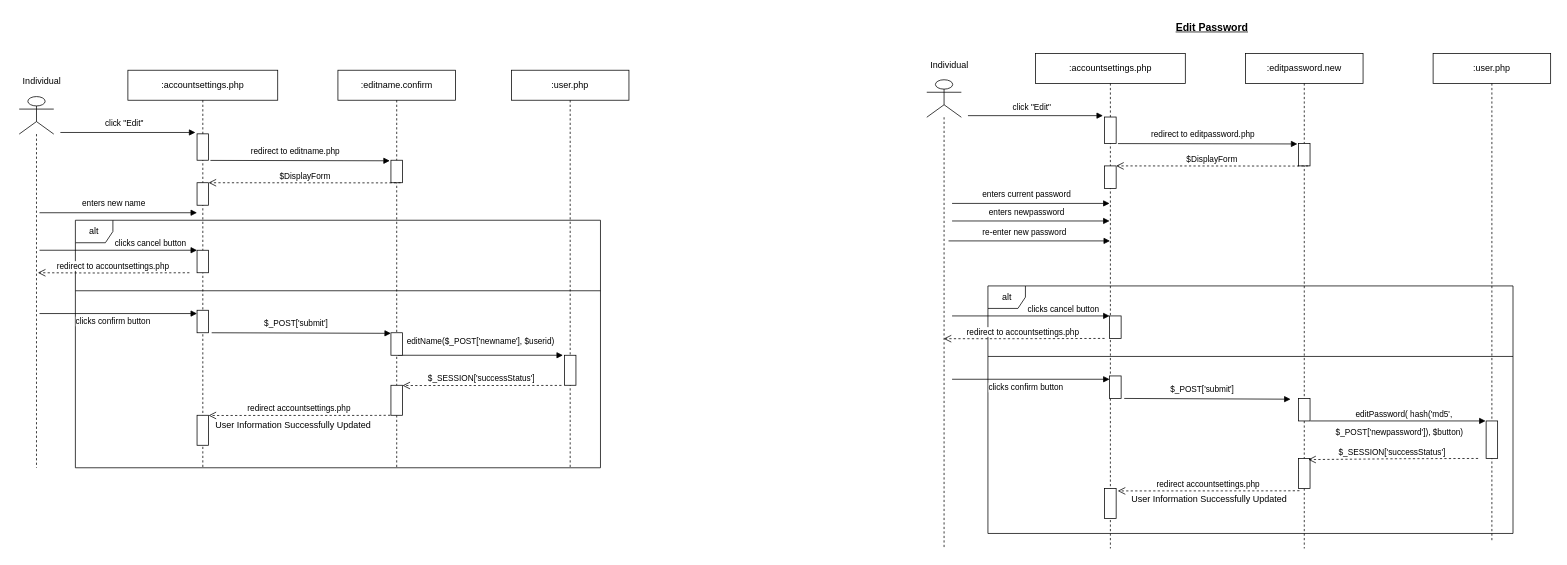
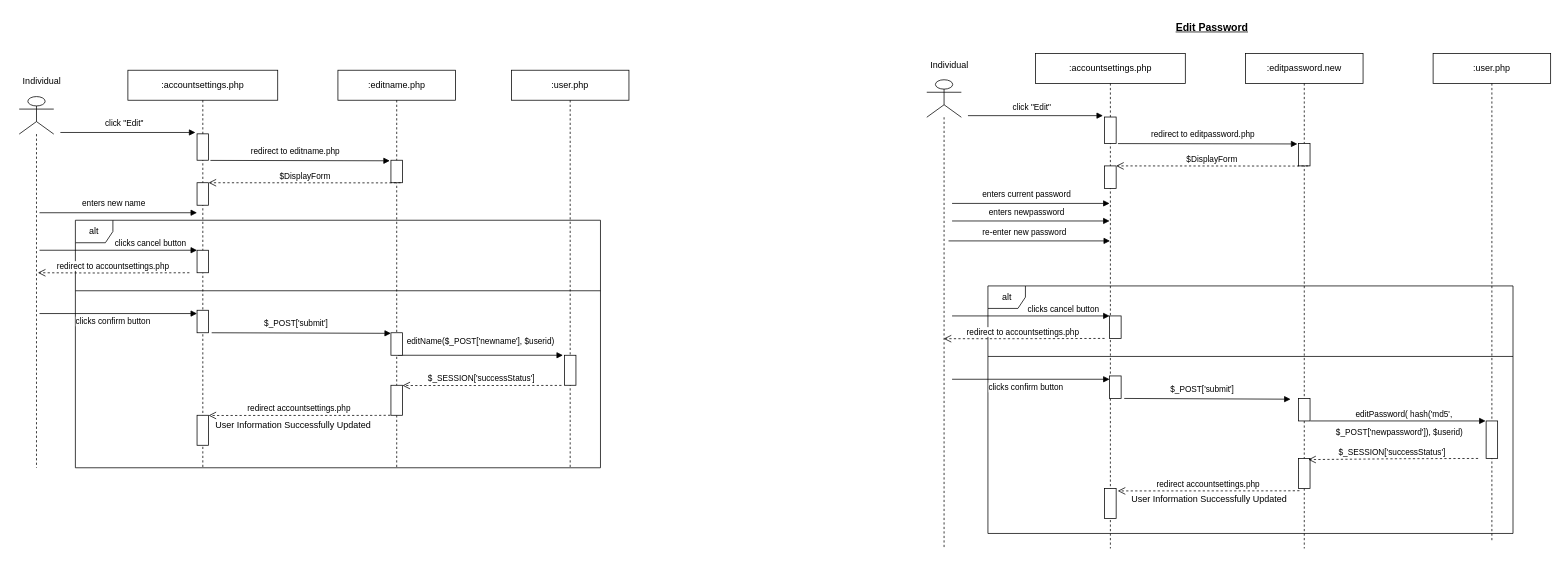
  <mxCell id="0" />
  <mxCell id="1" parent="0" />
  <mxCell id="2" value="alt" style="shape=umlFrame;whiteSpace=wrap;html=1;width=50;height=30;" parent="1" vertex="1"><mxGeometry x="100" y="293" width="700" height="330" as="geometry" /></mxCell>
  <mxCell id="3" value=":user.php" style="shape=umlLifeline;perimeter=lifelinePerimeter;whiteSpace=wrap;html=1;container=0;collapsible=0;recursiveResize=0;outlineConnect=0;" parent="1" vertex="1"><mxGeometry x="681.25" y="93" width="156.72" height="530" as="geometry" /></mxCell>
  <mxCell id="4" value="click &quot;Edit&quot;" style="html=1;verticalAlign=bottom;endArrow=block;rounded=0;elbow=vertical;" parent="1" edge="1"><mxGeometry x="-0.059" y="3" width="80" relative="1" as="geometry"><mxPoint x="80" y="176" as="sourcePoint" /><mxPoint x="260" y="176" as="targetPoint" /><mxPoint as="offset" /></mxGeometry></mxCell>
  <mxCell id="5" value="" style="shape=umlLifeline;participant=umlActor;perimeter=lifelinePerimeter;whiteSpace=wrap;html=1;container=0;collapsible=0;recursiveResize=0;verticalAlign=top;spacingTop=36;outlineConnect=0;fontFamily=Helvetica;fontSize=12;fontColor=default;align=center;strokeColor=default;fillColor=default;size=50;" parent="1" vertex="1"><mxGeometry x="25.1" y="128.14" width="46.09" height="494.86" as="geometry" /></mxCell>
  <mxCell id="6" value="Individual" style="text;html=1;align=center;verticalAlign=middle;resizable=1;points=[];autosize=1;strokeColor=none;fillColor=none;container=0;movable=1;rotatable=1;deletable=1;editable=1;connectable=1;locked=0;" parent="1" vertex="1"><mxGeometry x="20.1" y="93" width="70" height="30" as="geometry" /></mxCell>
  <mxCell id="7" value=":accountsettings.php" style="shape=umlLifeline;perimeter=lifelinePerimeter;whiteSpace=wrap;html=1;container=0;collapsible=0;recursiveResize=0;outlineConnect=0;" parent="1" vertex="1"><mxGeometry x="170" y="93" width="199.75" height="530" as="geometry" /></mxCell>
  <mxCell id="8" value="" style="html=1;points=[];perimeter=orthogonalPerimeter;container=0;" parent="1" vertex="1"><mxGeometry x="262.19" y="243" width="15.37" height="30" as="geometry" /></mxCell>
  <mxCell id="9" value="redirect accountsettings.php" style="html=1;verticalAlign=bottom;endArrow=open;dashed=1;endSize=8;rounded=0;elbow=vertical;" parent="1" edge="1"><mxGeometry x="0.004" relative="1" as="geometry"><mxPoint x="519.832" y="553" as="sourcePoint" /><mxPoint x="277.563" y="553.28" as="targetPoint" /><mxPoint as="offset" /><Array as="points"><mxPoint x="499.857" y="553.189" /></Array></mxGeometry></mxCell>
  <mxCell id="10" value="" style="html=1;points=[];perimeter=orthogonalPerimeter;container=0;" parent="1" vertex="1"><mxGeometry x="262.19" y="177.83" width="15.37" height="35.17" as="geometry" /></mxCell>
  <mxCell id="11" value="editName($_POST['newname'], $userid)" style="html=1;verticalAlign=bottom;endArrow=block;rounded=0;" parent="1" edge="1"><mxGeometry x="-0.002" y="9" width="80" relative="1" as="geometry"><mxPoint x="530" y="473" as="sourcePoint" /><mxPoint x="750" y="473" as="targetPoint" /><mxPoint as="offset" /></mxGeometry></mxCell>
- <mxCell id="12" value=":editname.confirm" style="shape=umlLifeline;perimeter=lifelinePerimeter;whiteSpace=wrap;html=1;container=0;collapsible=0;recursiveResize=0;outlineConnect=0;" parent="1" vertex="1"><mxGeometry x="450" y="93" width="156.72" height="530" as="geometry" /></mxCell>
+ <mxCell id="12" value=":editname.php" style="shape=umlLifeline;perimeter=lifelinePerimeter;whiteSpace=wrap;html=1;container=0;collapsible=0;recursiveResize=0;outlineConnect=0;" parent="1" vertex="1"><mxGeometry x="450" y="93" width="156.72" height="530" as="geometry" /></mxCell>
  <mxCell id="13" value="redirect to editname.php" style="html=1;verticalAlign=bottom;endArrow=block;rounded=0;elbow=vertical;entryX=-0.096;entryY=0.025;entryDx=0;entryDy=0;entryPerimeter=0;" parent="1" target="14" edge="1"><mxGeometry x="-0.059" y="3" width="80" relative="1" as="geometry"><mxPoint x="280" y="213.24" as="sourcePoint" /><mxPoint x="492.45" y="213.002" as="targetPoint" /><mxPoint as="offset" /></mxGeometry></mxCell>
  <mxCell id="14" value="" style="html=1;points=[];perimeter=orthogonalPerimeter;container=0;" parent="1" vertex="1"><mxGeometry x="520.67" y="213" width="15.37" height="30" as="geometry" /></mxCell>
  <mxCell id="15" value="$DisplayForm" style="html=1;verticalAlign=bottom;endArrow=open;dashed=1;endSize=8;rounded=0;elbow=vertical;" parent="1" edge="1"><mxGeometry x="0.002" relative="1" as="geometry"><mxPoint x="533.602" y="243" as="sourcePoint" /><mxPoint x="277.56" y="243" as="targetPoint" /><mxPoint as="offset" /><Array as="points"><mxPoint x="513.627" y="243.189" /></Array></mxGeometry></mxCell>
  <mxCell id="16" value="enters new name" style="html=1;verticalAlign=bottom;endArrow=block;rounded=0;elbow=vertical;" parent="1" edge="1"><mxGeometry x="-0.059" y="3" width="80" relative="1" as="geometry"><mxPoint x="52.19" y="283" as="sourcePoint" /><mxPoint x="262.19" y="283" as="targetPoint" /><mxPoint as="offset" /></mxGeometry></mxCell>
  <mxCell id="17" value="clicks confirm button" style="html=1;verticalAlign=bottom;endArrow=block;rounded=0;elbow=vertical;" parent="1" edge="1"><mxGeometry x="-0.069" y="-20" width="80" relative="1" as="geometry"><mxPoint x="52.19" y="417.41" as="sourcePoint" /><mxPoint x="262.19" y="417.41" as="targetPoint" /><mxPoint as="offset" /></mxGeometry></mxCell>
  <mxCell id="18" value="" style="html=1;points=[];perimeter=orthogonalPerimeter;container=0;" parent="1" vertex="1"><mxGeometry x="262.19" y="413" width="15.37" height="30" as="geometry" /></mxCell>
  <mxCell id="19" value="$_POST['submit']" style="html=1;verticalAlign=bottom;endArrow=block;rounded=0;elbow=vertical;entryX=-0.096;entryY=0.025;entryDx=0;entryDy=0;entryPerimeter=0;" parent="1" edge="1"><mxGeometry x="-0.059" y="3" width="80" relative="1" as="geometry"><mxPoint x="281.67" y="443" as="sourcePoint" /><mxPoint x="520.67" y="443.76" as="targetPoint" /><mxPoint as="offset" /></mxGeometry></mxCell>
  <mxCell id="20" value="" style="html=1;points=[];perimeter=orthogonalPerimeter;container=0;" parent="1" vertex="1"><mxGeometry x="520.67" y="443" width="15.37" height="30" as="geometry" /></mxCell>
  <mxCell id="21" value="clicks cancel button" style="html=1;verticalAlign=bottom;endArrow=block;rounded=0;elbow=vertical;" parent="1" edge="1"><mxGeometry x="0.408" width="80" relative="1" as="geometry"><mxPoint x="52.19" y="333" as="sourcePoint" /><mxPoint x="262.19" y="333" as="targetPoint" /><mxPoint as="offset" /></mxGeometry></mxCell>
  <mxCell id="22" value="" style="html=1;points=[];perimeter=orthogonalPerimeter;container=0;" parent="1" vertex="1"><mxGeometry x="751.93" y="473" width="15.37" height="40" as="geometry" /></mxCell>
  <mxCell id="23" value="" style="html=1;points=[];perimeter=orthogonalPerimeter;container=0;" parent="1" vertex="1"><mxGeometry x="520.67" y="513" width="15.37" height="40" as="geometry" /></mxCell>
  <mxCell id="24" value="$_SESSION['successStatus']" style="html=1;verticalAlign=bottom;endArrow=open;dashed=1;endSize=8;rounded=0;elbow=vertical;exitX=-0.256;exitY=1.005;exitDx=0;exitDy=0;exitPerimeter=0;" parent="1" source="22" target="23" edge="1"><mxGeometry x="0.012" relative="1" as="geometry"><mxPoint x="742.19" y="513" as="sourcePoint" /><mxPoint x="560" y="513" as="targetPoint" /><mxPoint as="offset" /><Array as="points"><mxPoint x="628.919" y="513.352" /></Array></mxGeometry></mxCell>
  <mxCell id="25" value="" style="html=1;points=[];perimeter=orthogonalPerimeter;container=0;" parent="1" vertex="1"><mxGeometry x="262.19" y="553" width="15.37" height="40" as="geometry" /></mxCell>
  <mxCell id="26" value="User Information Successfully Updated" style="text;whiteSpace=wrap;html=1;" parent="1" vertex="1"><mxGeometry x="284.93" y="553" width="240" height="40" as="geometry" /></mxCell>
  <mxCell id="27" value="" style="line;strokeWidth=1;fillColor=none;align=left;verticalAlign=middle;spacingTop=-1;spacingLeft=3;spacingRight=3;rotatable=0;labelPosition=right;points=[];portConstraint=eastwest;strokeColor=inherit;" parent="1" vertex="1"><mxGeometry x="100.1" y="383" width="699.9" height="8" as="geometry" /></mxCell>
  <mxCell id="28" value="" style="html=1;points=[];perimeter=orthogonalPerimeter;container=0;" parent="1" vertex="1"><mxGeometry x="262.19" y="333" width="15.37" height="30" as="geometry" /></mxCell>
  <mxCell id="29" value="alt" style="shape=umlFrame;whiteSpace=wrap;html=1;width=50;height=30;" parent="1" vertex="1"><mxGeometry x="1316.53" y="380.57" width="700" height="330" as="geometry" /></mxCell>
  <mxCell id="30" value=":user.php" style="shape=umlLifeline;perimeter=lifelinePerimeter;whiteSpace=wrap;html=1;container=0;collapsible=0;recursiveResize=0;outlineConnect=0;" parent="1" vertex="1"><mxGeometry x="1910" y="70.57" width="156.72" height="650" as="geometry" /></mxCell>
  <mxCell id="31" value="click &quot;Edit&quot;" style="html=1;verticalAlign=bottom;endArrow=block;rounded=0;elbow=vertical;" parent="1" edge="1"><mxGeometry x="-0.059" y="3" width="80" relative="1" as="geometry"><mxPoint x="1289.9" y="153.57" as="sourcePoint" /><mxPoint x="1469.9" y="153.57" as="targetPoint" /><mxPoint as="offset" /></mxGeometry></mxCell>
  <mxCell id="32" value="" style="shape=umlLifeline;participant=umlActor;perimeter=lifelinePerimeter;whiteSpace=wrap;html=1;container=0;collapsible=0;recursiveResize=0;verticalAlign=top;spacingTop=36;outlineConnect=0;fontFamily=Helvetica;fontSize=12;fontColor=default;align=center;strokeColor=default;fillColor=default;size=50;" parent="1" vertex="1"><mxGeometry x="1235" y="105.71" width="46.09" height="624.86" as="geometry" /></mxCell>
  <mxCell id="33" value="Individual" style="text;html=1;align=center;verticalAlign=middle;resizable=1;points=[];autosize=1;strokeColor=none;fillColor=none;container=0;movable=1;rotatable=1;deletable=1;editable=1;connectable=1;locked=0;" parent="1" vertex="1"><mxGeometry x="1230" y="70.57" width="70" height="30" as="geometry" /></mxCell>
  <mxCell id="34" value=":accountsettings.php" style="shape=umlLifeline;perimeter=lifelinePerimeter;whiteSpace=wrap;html=1;container=0;collapsible=0;recursiveResize=0;outlineConnect=0;" parent="1" vertex="1"><mxGeometry x="1379.9" y="70.57" width="199.75" height="660" as="geometry" /></mxCell>
  <mxCell id="35" value="" style="html=1;points=[];perimeter=orthogonalPerimeter;container=0;" parent="1" vertex="1"><mxGeometry x="1472.09" y="220.57" width="15.37" height="30" as="geometry" /></mxCell>
  <mxCell id="36" value="redirect accountsettings.php" style="html=1;verticalAlign=bottom;endArrow=open;dashed=1;endSize=8;rounded=0;elbow=vertical;" parent="1" edge="1"><mxGeometry x="0.004" relative="1" as="geometry"><mxPoint x="1731.842" y="653.57" as="sourcePoint" /><mxPoint x="1489.573" y="653.85" as="targetPoint" /><mxPoint as="offset" /><Array as="points"><mxPoint x="1711.867" y="653.759" /></Array></mxGeometry></mxCell>
  <mxCell id="37" value="" style="html=1;points=[];perimeter=orthogonalPerimeter;container=0;" parent="1" vertex="1"><mxGeometry x="1472.09" y="155.4" width="15.37" height="35.17" as="geometry" /></mxCell>
  <mxCell id="38" value="editPassword( hash('md5'," style="html=1;verticalAlign=bottom;endArrow=block;rounded=0;" parent="1" edge="1"><mxGeometry x="0.058" width="80" relative="1" as="geometry"><mxPoint x="1746.53" y="560.57" as="sourcePoint" /><mxPoint x="1980" y="560.57" as="targetPoint" /><mxPoint as="offset" /></mxGeometry></mxCell>
  <mxCell id="39" value=":editpassword.new" style="shape=umlLifeline;perimeter=lifelinePerimeter;whiteSpace=wrap;html=1;container=0;collapsible=0;recursiveResize=0;outlineConnect=0;" parent="1" vertex="1"><mxGeometry x="1659.9" y="70.57" width="156.72" height="660" as="geometry" /></mxCell>
  <mxCell id="40" value="&lt;font style=&quot;font-size: 14px;&quot;&gt;&lt;b&gt;&lt;u&gt;Edit Password&lt;/u&gt;&lt;/b&gt;&lt;/font&gt;" style="text;html=1;align=center;verticalAlign=middle;resizable=0;points=[];autosize=1;strokeColor=none;fillColor=none;" parent="1" vertex="1"><mxGeometry x="1555.46" y="20.57" width="120" height="30" as="geometry" /></mxCell>
  <mxCell id="41" value="redirect to&amp;nbsp;editpassword.php" style="html=1;verticalAlign=bottom;endArrow=block;rounded=0;elbow=vertical;entryX=-0.096;entryY=0.025;entryDx=0;entryDy=0;entryPerimeter=0;" parent="1" target="42" edge="1"><mxGeometry x="-0.059" y="3" width="80" relative="1" as="geometry"><mxPoint x="1489.9" y="190.81" as="sourcePoint" /><mxPoint x="1702.35" y="190.572" as="targetPoint" /><mxPoint as="offset" /></mxGeometry></mxCell>
  <mxCell id="42" value="" style="html=1;points=[];perimeter=orthogonalPerimeter;container=0;" parent="1" vertex="1"><mxGeometry x="1730.57" y="190.57" width="15.37" height="30" as="geometry" /></mxCell>
  <mxCell id="43" value="$DisplayForm" style="html=1;verticalAlign=bottom;endArrow=open;dashed=1;endSize=8;rounded=0;elbow=vertical;" parent="1" edge="1"><mxGeometry x="0.004" relative="1" as="geometry"><mxPoint x="1743.502" y="220.57" as="sourcePoint" /><mxPoint x="1487.46" y="220.57" as="targetPoint" /><mxPoint as="offset" /><Array as="points"><mxPoint x="1723.527" y="220.759" /></Array></mxGeometry></mxCell>
  <mxCell id="44" value="enters current password" style="html=1;verticalAlign=bottom;endArrow=block;rounded=0;elbow=vertical;" parent="1" edge="1"><mxGeometry x="-0.059" y="3" width="80" relative="1" as="geometry"><mxPoint x="1268.72" y="270.57" as="sourcePoint" /><mxPoint x="1478.72" y="270.57" as="targetPoint" /><mxPoint as="offset" /></mxGeometry></mxCell>
  <mxCell id="45" value="clicks confirm button" style="html=1;verticalAlign=bottom;endArrow=block;rounded=0;elbow=vertical;" parent="1" edge="1"><mxGeometry x="-0.069" y="-20" width="80" relative="1" as="geometry"><mxPoint x="1268.72" y="504.98" as="sourcePoint" /><mxPoint x="1478.72" y="504.98" as="targetPoint" /><mxPoint as="offset" /></mxGeometry></mxCell>
  <mxCell id="46" value="" style="html=1;points=[];perimeter=orthogonalPerimeter;container=0;" parent="1" vertex="1"><mxGeometry x="1478.72" y="500.57" width="15.37" height="30" as="geometry" /></mxCell>
  <mxCell id="47" value="$_POST['submit']" style="html=1;verticalAlign=bottom;endArrow=block;rounded=0;elbow=vertical;" parent="1" edge="1"><mxGeometry x="-0.059" y="3" width="80" relative="1" as="geometry"><mxPoint x="1498.2" y="530.57" as="sourcePoint" /><mxPoint x="1720" y="531.57" as="targetPoint" /><mxPoint as="offset" /></mxGeometry></mxCell>
  <mxCell id="48" value="" style="html=1;points=[];perimeter=orthogonalPerimeter;container=0;" parent="1" vertex="1"><mxGeometry x="1730.57" y="530.57" width="15.37" height="30" as="geometry" /></mxCell>
  <mxCell id="49" value="clicks cancel button" style="html=1;verticalAlign=bottom;endArrow=block;rounded=0;elbow=vertical;" parent="1" edge="1"><mxGeometry x="0.408" width="80" relative="1" as="geometry"><mxPoint x="1268.72" y="420.57" as="sourcePoint" /><mxPoint x="1478.72" y="420.57" as="targetPoint" /><mxPoint as="offset" /></mxGeometry></mxCell>
  <mxCell id="50" value="" style="html=1;points=[];perimeter=orthogonalPerimeter;container=0;" parent="1" vertex="1"><mxGeometry x="1980.67" y="560.57" width="15.37" height="50" as="geometry" /></mxCell>
  <mxCell id="51" value="" style="html=1;points=[];perimeter=orthogonalPerimeter;container=0;" parent="1" vertex="1"><mxGeometry x="1730.57" y="610.57" width="15.37" height="40" as="geometry" /></mxCell>
  <mxCell id="52" value="$_SESSION['successStatus']" style="html=1;verticalAlign=bottom;endArrow=open;dashed=1;endSize=8;rounded=0;elbow=vertical;entryX=0.847;entryY=0.038;entryDx=0;entryDy=0;entryPerimeter=0;" parent="1" target="51" edge="1"><mxGeometry x="0.012" relative="1" as="geometry"><mxPoint x="1970" y="610.57" as="sourcePoint" /><mxPoint x="1780" y="610.57" as="targetPoint" /><mxPoint as="offset" /><Array as="points"><mxPoint x="1865.449" y="610.922" /></Array></mxGeometry></mxCell>
  <mxCell id="53" value="" style="html=1;points=[];perimeter=orthogonalPerimeter;container=0;" parent="1" vertex="1"><mxGeometry x="1472.09" y="650.57" width="15.37" height="40" as="geometry" /></mxCell>
  <mxCell id="54" value="User Information Successfully Updated" style="text;whiteSpace=wrap;html=1;" parent="1" vertex="1"><mxGeometry x="1505.94" y="650.57" width="240" height="40" as="geometry" /></mxCell>
  <mxCell id="55" value="" style="line;strokeWidth=1;fillColor=none;align=left;verticalAlign=middle;spacingTop=-1;spacingLeft=3;spacingRight=3;rotatable=0;labelPosition=right;points=[];portConstraint=eastwest;strokeColor=inherit;" parent="1" vertex="1"><mxGeometry x="1316.63" y="470.57" width="699.9" height="8" as="geometry" /></mxCell>
  <mxCell id="56" value="" style="html=1;points=[];perimeter=orthogonalPerimeter;container=0;" parent="1" vertex="1"><mxGeometry x="1478.72" y="420.57" width="15.37" height="30" as="geometry" /></mxCell>
  <mxCell id="57" value="enters newpassword" style="html=1;verticalAlign=bottom;endArrow=block;rounded=0;elbow=vertical;" parent="1" edge="1"><mxGeometry x="-0.059" y="3" width="80" relative="1" as="geometry"><mxPoint x="1268.72" y="293.98" as="sourcePoint" /><mxPoint x="1478.72" y="293.98" as="targetPoint" /><mxPoint as="offset" /></mxGeometry></mxCell>
  <mxCell id="58" value="re-enter new password" style="html=1;verticalAlign=bottom;endArrow=block;rounded=0;elbow=vertical;" parent="1" target="34" edge="1"><mxGeometry x="-0.059" y="3" width="80" relative="1" as="geometry"><mxPoint x="1264" y="320.57" as="sourcePoint" /><mxPoint x="1474" y="320.57" as="targetPoint" /><mxPoint as="offset" /></mxGeometry></mxCell>
- <mxCell id="59" value="&lt;font style=&quot;font-size: 11px;&quot;&gt;$_POST['newpassword']), $button)&lt;/font&gt;" style="text;html=1;align=center;verticalAlign=middle;resizable=0;points=[];autosize=1;strokeColor=none;fillColor=none;" parent="1" vertex="1"><mxGeometry x="1770" y="560.57" width="190" height="30" as="geometry" /></mxCell>
+ <mxCell id="59" value="&lt;font style=&quot;font-size: 11px;&quot;&gt;$_POST['newpassword']), $userid)&lt;/font&gt;" style="text;html=1;align=center;verticalAlign=middle;resizable=0;points=[];autosize=1;strokeColor=none;fillColor=none;" parent="1" vertex="1"><mxGeometry x="1770" y="560.57" width="190" height="30" as="geometry" /></mxCell>
  <mxCell id="60" value="redirect to&amp;nbsp;accountsettings.php" style="html=1;verticalAlign=bottom;endArrow=open;dashed=1;endSize=8;rounded=0;elbow=vertical;exitX=-0.256;exitY=1.005;exitDx=0;exitDy=0;exitPerimeter=0;" edge="1" parent="1"><mxGeometry x="0.012" relative="1" as="geometry"><mxPoint x="252" y="363" as="sourcePoint" /><mxPoint x="50" y="363" as="targetPoint" /><mxPoint as="offset" /><Array as="points"><mxPoint x="132.919" y="363.352" /></Array></mxGeometry></mxCell>
  <mxCell id="61" value="redirect to&amp;nbsp;accountsettings.php" style="html=1;verticalAlign=bottom;endArrow=open;dashed=1;endSize=8;rounded=0;elbow=vertical;exitX=-0.256;exitY=1.005;exitDx=0;exitDy=0;exitPerimeter=0;" edge="1" parent="1" target="32"><mxGeometry x="0.012" relative="1" as="geometry"><mxPoint x="1472.09" y="450.57" as="sourcePoint" /><mxPoint x="1270.09" y="450.57" as="targetPoint" /><mxPoint as="offset" /><Array as="points"><mxPoint x="1353.009" y="450.922" /></Array></mxGeometry></mxCell>
